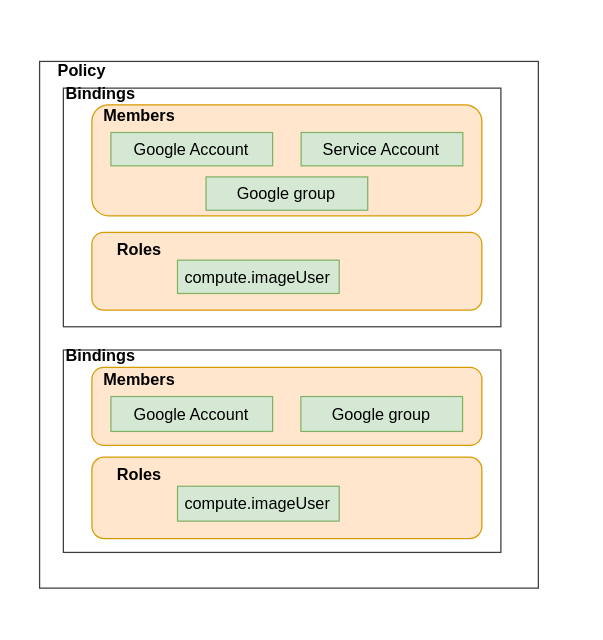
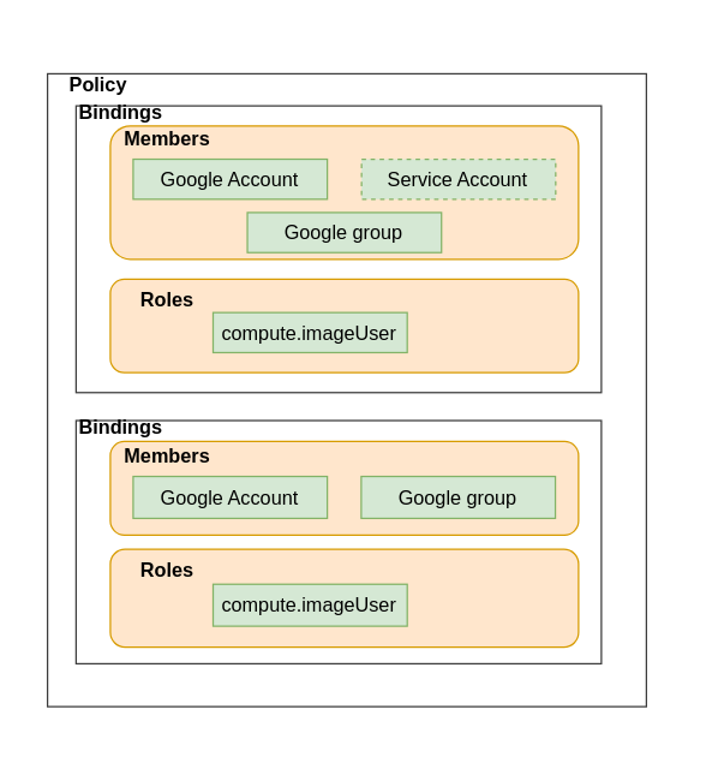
  <mxCell id="0" />
  <mxCell id="1" parent="0" />
  <mxCell id="2" value="" style="rounded=0;whiteSpace=wrap;html=1;fontSize=13;strokeColor=#FFFFFF;" parent="1" vertex="1"><mxGeometry x="20" y="20" width="440" height="470" as="geometry" /></mxCell>
  <mxCell id="3" value="" style="group" parent="1" vertex="1" connectable="0"><mxGeometry x="50" y="70" width="380" height="400" as="geometry" /></mxCell>
  <mxCell id="4" value="" style="rounded=0;whiteSpace=wrap;html=1;strokeColor=#3D3D3D;fontSize=13;" parent="3" vertex="1"><mxGeometry x="-19.02" y="-21.355" width="399.02" height="421.355" as="geometry" /></mxCell>
  <mxCell id="5" value="" style="rounded=0;whiteSpace=wrap;html=1;strokeColor=#3D3D3D;fontSize=13;" parent="3" vertex="1"><mxGeometry width="350" height="190.909" as="geometry" /></mxCell>
  <mxCell id="6" value="" style="rounded=1;whiteSpace=wrap;html=1;fontSize=13;strokeColor=#d79b00;fillColor=#ffe6cc;" parent="3" vertex="1"><mxGeometry x="22.826" y="13.319" width="311.957" height="88.795" as="geometry" /></mxCell>
  <mxCell id="7" value="Google Account" style="rounded=0;whiteSpace=wrap;html=1;strokeColor=#82b366;fontSize=13;fillColor=#d5e8d4;" parent="3" vertex="1"><mxGeometry x="38.043" y="35.518" width="129.348" height="26.638" as="geometry" /></mxCell>
- <mxCell id="8" value="Service Account" style="rounded=0;whiteSpace=wrap;html=1;strokeColor=#82b366;fontSize=13;fillColor=#d5e8d4;" parent="3" vertex="1"><mxGeometry x="190.217" y="35.518" width="129.348" height="26.638" as="geometry" /></mxCell>
+ <mxCell id="8" value="Service Account" style="rounded=0;whiteSpace=wrap;html=1;strokeColor=#82b366;fontSize=13;fillColor=#d5e8d4;dashed=1;" parent="3" vertex="1"><mxGeometry x="190.217" y="35.518" width="129.348" height="26.638" as="geometry" /></mxCell>
  <mxCell id="9" value="Google group" style="rounded=0;whiteSpace=wrap;html=1;strokeColor=#82b366;fontSize=13;fillColor=#d5e8d4;" parent="3" vertex="1"><mxGeometry x="114.13" y="71.036" width="129.348" height="26.638" as="geometry" /></mxCell>
  <mxCell id="10" value="Members" style="text;html=1;strokeColor=none;fillColor=none;align=center;verticalAlign=middle;whiteSpace=wrap;rounded=0;fontSize=13;fontStyle=1" parent="3" vertex="1"><mxGeometry x="45.652" y="17.759" width="30.435" height="8.879" as="geometry" /></mxCell>
  <mxCell id="11" value="" style="rounded=1;whiteSpace=wrap;html=1;fontSize=13;strokeColor=#d79b00;fillColor=#ffe6cc;" parent="3" vertex="1"><mxGeometry x="22.826" y="115.433" width="311.957" height="62.156" as="geometry" /></mxCell>
  <mxCell id="12" value="Roles" style="text;html=1;strokeColor=none;fillColor=none;align=center;verticalAlign=middle;whiteSpace=wrap;rounded=0;fontSize=13;fontStyle=1" parent="3" vertex="1"><mxGeometry x="45.652" y="124.313" width="30.435" height="8.879" as="geometry" /></mxCell>
  <mxCell id="13" value="compute.imageUser" style="rounded=0;whiteSpace=wrap;html=1;strokeColor=#82b366;fontSize=13;fillColor=#d5e8d4;" parent="3" vertex="1"><mxGeometry x="91.304" y="137.632" width="129.348" height="26.638" as="geometry" /></mxCell>
  <mxCell id="14" value="Bindings" style="text;html=1;strokeColor=none;fillColor=none;align=center;verticalAlign=middle;whiteSpace=wrap;rounded=0;fontSize=13;fontStyle=1" parent="3" vertex="1"><mxGeometry x="15.217" width="30.435" height="8.879" as="geometry" /></mxCell>
  <mxCell id="15" value="Policy" style="text;html=1;strokeColor=none;fillColor=none;align=center;verticalAlign=middle;whiteSpace=wrap;rounded=0;fontSize=13;fontStyle=1" parent="3" vertex="1"><mxGeometry x="-0.003" y="-18.182" width="30.435" height="8.879" as="geometry" /></mxCell>
  <mxCell id="16" value="" style="rounded=0;whiteSpace=wrap;html=1;strokeColor=#3D3D3D;fontSize=13;" parent="3" vertex="1"><mxGeometry y="209.524" width="350" height="161.905" as="geometry" /></mxCell>
  <mxCell id="17" value="" style="rounded=1;whiteSpace=wrap;html=1;fontSize=13;strokeColor=#d79b00;fillColor=#ffe6cc;" parent="3" vertex="1"><mxGeometry x="22.83" y="223.476" width="311.96" height="62.238" as="geometry" /></mxCell>
  <mxCell id="18" value="Google Account" style="rounded=0;whiteSpace=wrap;html=1;strokeColor=#82b366;fontSize=13;fillColor=#d5e8d4;" parent="3" vertex="1"><mxGeometry x="38.043" y="246.733" width="129.348" height="27.907" as="geometry" /></mxCell>
  <mxCell id="19" value="Google group" style="rounded=0;whiteSpace=wrap;html=1;strokeColor=#82b366;fontSize=13;fillColor=#d5e8d4;" parent="3" vertex="1"><mxGeometry x="190.0" y="246.733" width="129.348" height="27.907" as="geometry" /></mxCell>
  <mxCell id="20" value="Members" style="text;html=1;strokeColor=none;fillColor=none;align=center;verticalAlign=middle;whiteSpace=wrap;rounded=0;fontSize=13;fontStyle=1" parent="3" vertex="1"><mxGeometry x="45.652" y="228.128" width="30.435" height="9.302" as="geometry" /></mxCell>
  <mxCell id="21" value="" style="rounded=1;whiteSpace=wrap;html=1;fontSize=13;strokeColor=#d79b00;fillColor=#ffe6cc;" parent="3" vertex="1"><mxGeometry x="22.836" y="295.235" width="311.957" height="65.116" as="geometry" /></mxCell>
  <mxCell id="22" value="Roles" style="text;html=1;strokeColor=none;fillColor=none;align=center;verticalAlign=middle;whiteSpace=wrap;rounded=0;fontSize=13;fontStyle=1" parent="3" vertex="1"><mxGeometry x="45.662" y="304.537" width="30.435" height="9.302" as="geometry" /></mxCell>
  <mxCell id="23" value="compute.imageUser" style="rounded=0;whiteSpace=wrap;html=1;strokeColor=#82b366;fontSize=13;fillColor=#d5e8d4;" parent="3" vertex="1"><mxGeometry x="91.314" y="318.491" width="129.348" height="27.907" as="geometry" /></mxCell>
  <mxCell id="24" value="Bindings" style="text;html=1;strokeColor=none;fillColor=none;align=center;verticalAlign=middle;whiteSpace=wrap;rounded=0;fontSize=13;fontStyle=1" parent="3" vertex="1"><mxGeometry x="15.217" y="209.524" width="30.435" height="9.302" as="geometry" /></mxCell>
